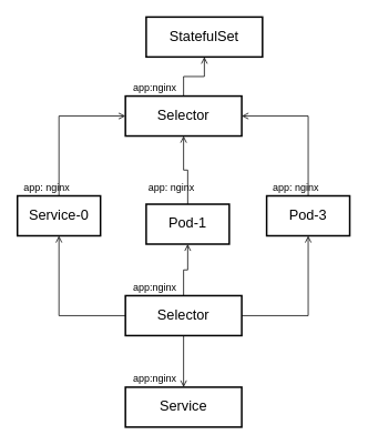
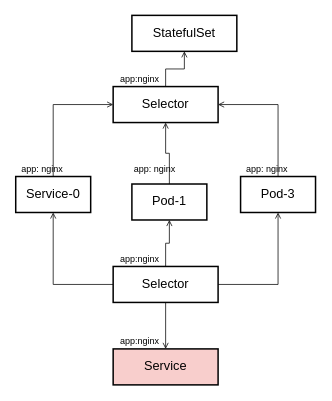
  <mxCell id="0" />
  <mxCell id="1" parent="0" />
- <mxCell id="2" value="Service" style="rounded=0;whiteSpace=wrap;html=1;strokeWidth=2;fontSize=17;" parent="1" vertex="1"><mxGeometry x="150" y="465" width="140" height="48" as="geometry" /></mxCell>
+ <mxCell id="2" value="Service" style="rounded=0;whiteSpace=wrap;html=1;strokeWidth=2;fontSize=17;fillColor=#f8cecc;" parent="1" vertex="1"><mxGeometry x="150" y="465" width="140" height="48" as="geometry" /></mxCell>
  <mxCell id="3" style="edgeStyle=orthogonalEdgeStyle;rounded=0;orthogonalLoop=1;jettySize=auto;html=1;exitX=0.5;exitY=1;exitDx=0;exitDy=0;entryX=0.5;entryY=0;entryDx=0;entryDy=0;endArrow=open;endFill=0;" parent="1" source="7" target="2" edge="1"><mxGeometry relative="1" as="geometry" /></mxCell>
  <mxCell id="4" style="edgeStyle=orthogonalEdgeStyle;rounded=0;orthogonalLoop=1;jettySize=auto;html=1;exitX=0;exitY=0.5;exitDx=0;exitDy=0;entryX=0.5;entryY=1;entryDx=0;entryDy=0;endArrow=open;endFill=0;" parent="1" source="7" target="15" edge="1"><mxGeometry relative="1" as="geometry" /></mxCell>
  <mxCell id="5" style="edgeStyle=orthogonalEdgeStyle;rounded=0;orthogonalLoop=1;jettySize=auto;html=1;exitX=0.5;exitY=0;exitDx=0;exitDy=0;entryX=0.5;entryY=1;entryDx=0;entryDy=0;endArrow=open;endFill=0;" parent="1" source="7" target="18" edge="1"><mxGeometry relative="1" as="geometry" /></mxCell>
  <mxCell id="6" style="edgeStyle=orthogonalEdgeStyle;rounded=0;orthogonalLoop=1;jettySize=auto;html=1;exitX=1;exitY=0.5;exitDx=0;exitDy=0;entryX=0.5;entryY=1;entryDx=0;entryDy=0;endArrow=open;endFill=0;" parent="1" source="7" target="20" edge="1"><mxGeometry relative="1" as="geometry" /></mxCell>
  <mxCell id="7" value="Selector" style="rounded=0;whiteSpace=wrap;html=1;strokeWidth=2;fontSize=17;" parent="1" vertex="1"><mxGeometry x="150" y="355" width="140" height="48" as="geometry" /></mxCell>
  <mxCell id="8" value="app:nginx" style="text;html=1;align=center;verticalAlign=middle;resizable=0;points=[];autosize=1;" parent="1" vertex="1"><mxGeometry x="150" y="445" width="70" height="20" as="geometry" /></mxCell>
  <mxCell id="9" value="app:nginx" style="text;html=1;align=center;verticalAlign=middle;resizable=0;points=[];autosize=1;" parent="1" vertex="1"><mxGeometry x="150" y="335" width="70" height="20" as="geometry" /></mxCell>
  <mxCell id="10" value="StatefulSet" style="rounded=0;whiteSpace=wrap;html=1;strokeWidth=2;fontSize=17;" parent="1" vertex="1"><mxGeometry x="175" y="20" width="140" height="48" as="geometry" /></mxCell>
  <mxCell id="11" style="edgeStyle=orthogonalEdgeStyle;rounded=0;orthogonalLoop=1;jettySize=auto;html=1;exitX=0.5;exitY=0;exitDx=0;exitDy=0;entryX=0.5;entryY=1;entryDx=0;entryDy=0;endArrow=open;endFill=0;" parent="1" source="12" target="10" edge="1"><mxGeometry relative="1" as="geometry" /></mxCell>
  <mxCell id="12" value="Selector" style="rounded=0;whiteSpace=wrap;html=1;strokeWidth=2;fontSize=17;" parent="1" vertex="1"><mxGeometry x="150" y="115" width="140" height="48" as="geometry" /></mxCell>
  <mxCell id="13" value="app:nginx" style="text;html=1;align=center;verticalAlign=middle;resizable=0;points=[];autosize=1;" parent="1" vertex="1"><mxGeometry x="150" y="95" width="70" height="20" as="geometry" /></mxCell>
  <mxCell id="14" style="edgeStyle=orthogonalEdgeStyle;rounded=0;orthogonalLoop=1;jettySize=auto;html=1;exitX=0.5;exitY=0;exitDx=0;exitDy=0;entryX=0;entryY=0.5;entryDx=0;entryDy=0;endArrow=open;endFill=0;" parent="1" source="15" target="12" edge="1"><mxGeometry relative="1" as="geometry" /></mxCell>
  <mxCell id="15" value="Service-0" style="rounded=0;whiteSpace=wrap;html=1;strokeWidth=2;fontSize=17;" parent="1" vertex="1"><mxGeometry x="20" y="235" width="100" height="48" as="geometry" /></mxCell>
  <mxCell id="16" value="app: nginx" style="text;html=1;align=center;verticalAlign=middle;resizable=0;points=[];autosize=1;" parent="1" vertex="1"><mxGeometry x="20" y="215" width="70" height="20" as="geometry" /></mxCell>
  <mxCell id="17" style="edgeStyle=orthogonalEdgeStyle;rounded=0;orthogonalLoop=1;jettySize=auto;html=1;exitX=0.5;exitY=0;exitDx=0;exitDy=0;entryX=0.5;entryY=1;entryDx=0;entryDy=0;endArrow=open;endFill=0;" parent="1" source="18" target="12" edge="1"><mxGeometry relative="1" as="geometry" /></mxCell>
  <mxCell id="18" value="Pod-1" style="rounded=0;whiteSpace=wrap;html=1;strokeWidth=2;fontSize=17;" parent="1" vertex="1"><mxGeometry x="175" y="245" width="100" height="48" as="geometry" /></mxCell>
  <mxCell id="19" style="edgeStyle=orthogonalEdgeStyle;rounded=0;orthogonalLoop=1;jettySize=auto;html=1;exitX=0.5;exitY=0;exitDx=0;exitDy=0;entryX=1;entryY=0.5;entryDx=0;entryDy=0;endArrow=open;endFill=0;" parent="1" source="20" target="12" edge="1"><mxGeometry relative="1" as="geometry" /></mxCell>
  <mxCell id="20" value="Pod-3" style="rounded=0;whiteSpace=wrap;html=1;strokeWidth=2;fontSize=17;" parent="1" vertex="1"><mxGeometry x="320" y="235" width="100" height="48" as="geometry" /></mxCell>
  <mxCell id="21" value="app: nginx" style="text;html=1;align=center;verticalAlign=middle;resizable=0;points=[];autosize=1;" parent="1" vertex="1"><mxGeometry x="320" y="215" width="70" height="20" as="geometry" /></mxCell>
  <mxCell id="22" value="app: nginx" style="text;html=1;align=center;verticalAlign=middle;resizable=0;points=[];autosize=1;" parent="1" vertex="1"><mxGeometry x="170" y="215" width="70" height="20" as="geometry" /></mxCell>
